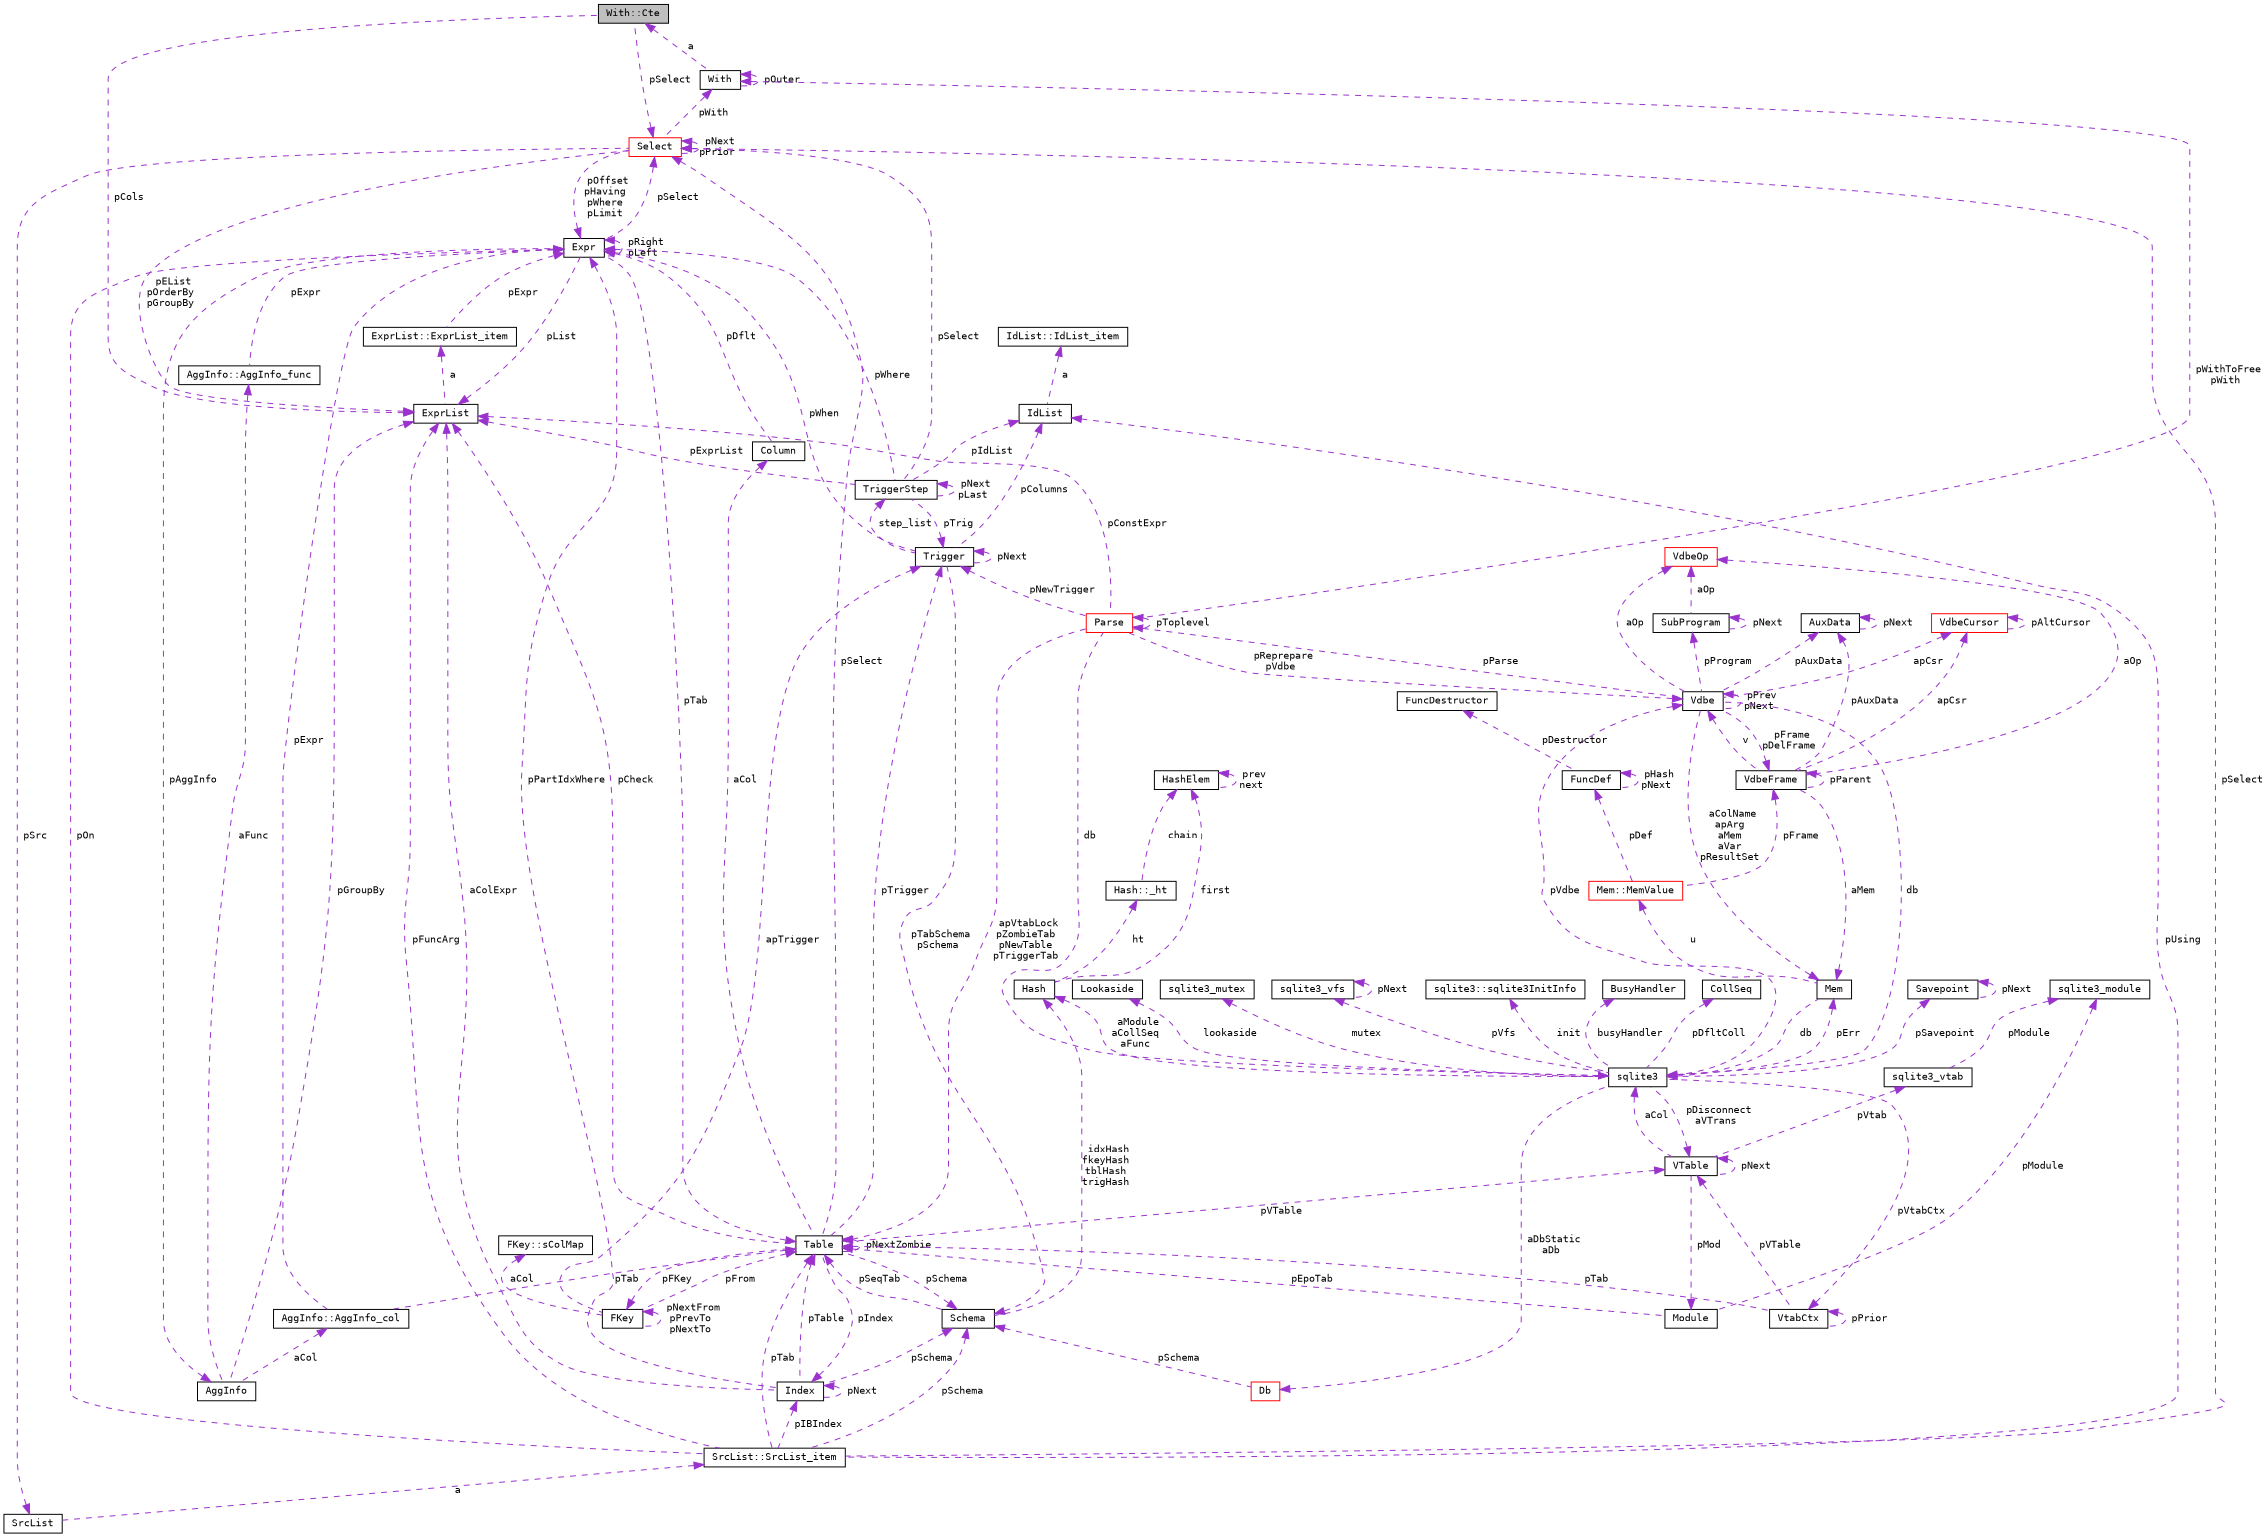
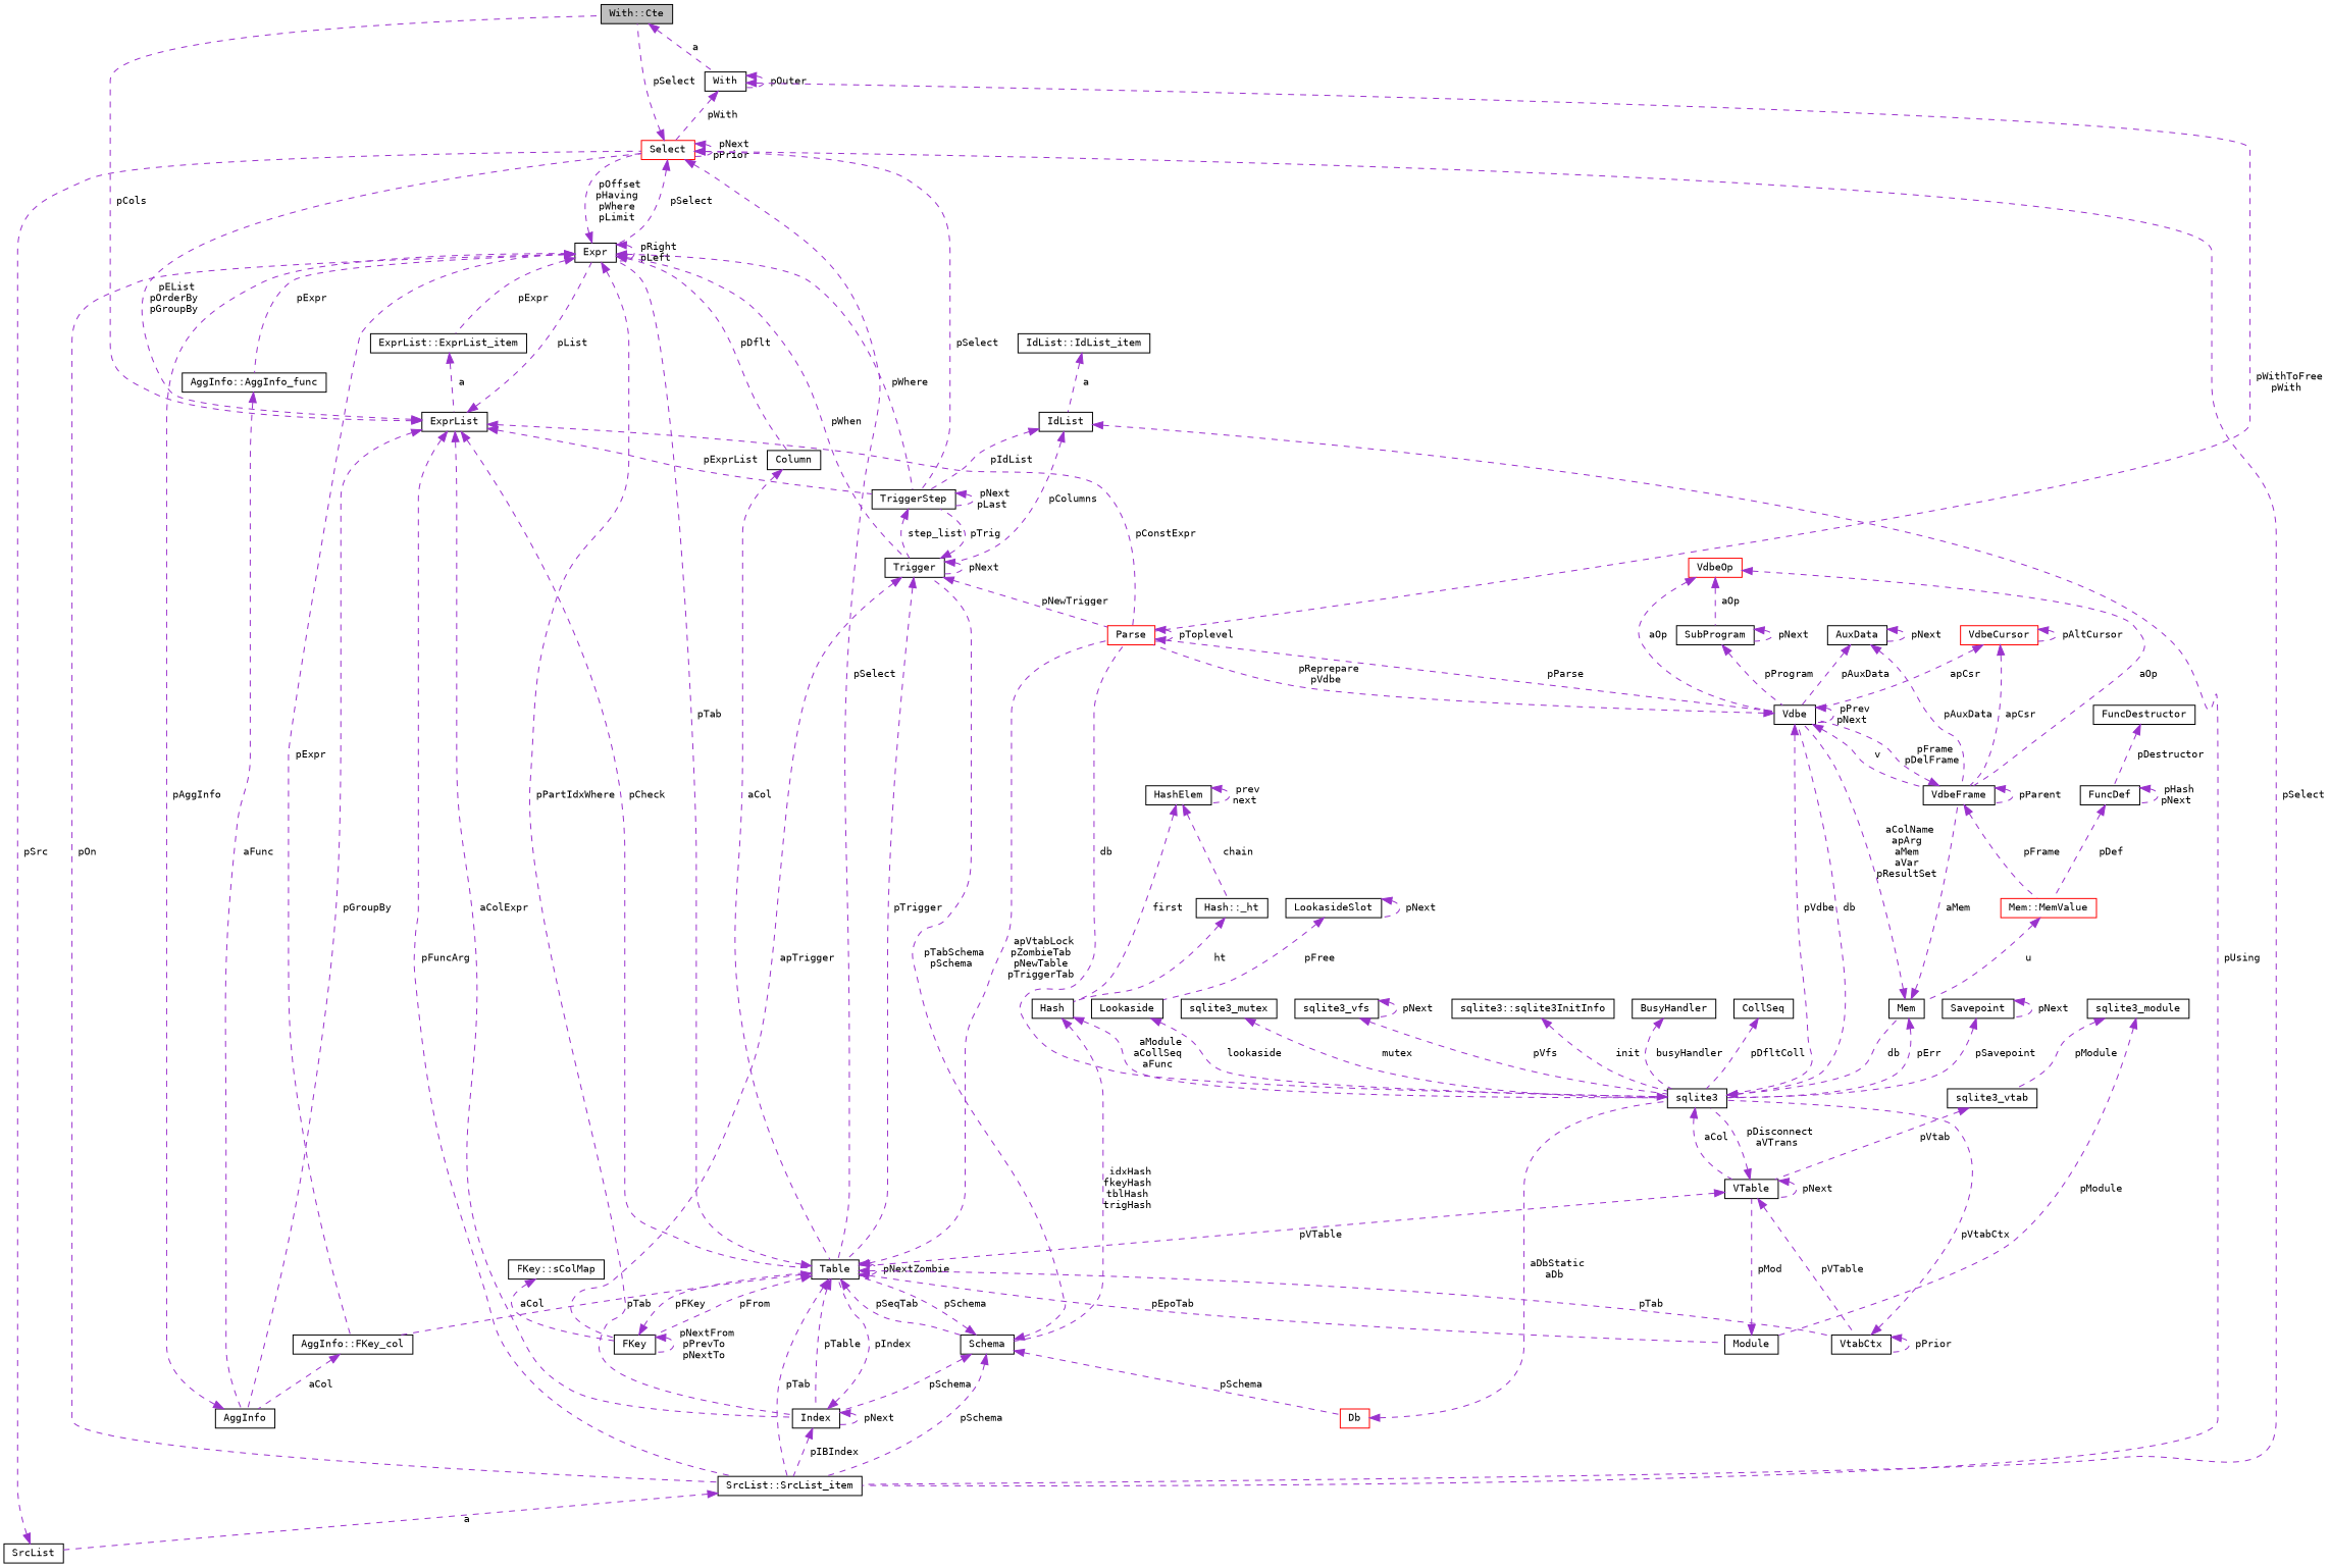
  digraph {
    fontname="DejaVu Sans Mono"
    node [color=black fillcolor=white fontname="DejaVu Sans Mono" fontsize=10 shape=record style=filled]
    edge [color=darkorchid3 dir=back fontname="DejaVu Sans Mono" fontsize=10 labelfontname=Helvetica labelfontsize=10 style=dashed]
    n1 [fillcolor=grey75 fontcolor=black height=0.2 label="With::Cte" width=0.4]
    n2 [height=0.2 label=With width=0.4]
    n3 [color=red height=0.2 label=Select width=0.4]
    n4 [color=red height=0.2 label=Parse width=0.4]
    n5 [height=0.2 label=Expr width=0.4]
    n6 [height=0.2 label=Table width=0.4]
    n7 [height=0.2 label=TriggerStep width=0.4]
    n8 [height=0.2 label="SrcList::SrcList_item" width=0.4]
-   n9 [height=0.2 label="AggInfo::AggInfo_col" width=0.4]
+   n9 [height=0.2 label="AggInfo::FKey_col" width=0.4]
    n10 [height=0.2 label=Column width=0.4]
    n11 [height=0.2 label=Trigger width=0.4]
    n12 [height=0.2 label="ExprList::ExprList_item" width=0.4]
    n13 [height=0.2 label=Index width=0.4]
    n14 [height=0.2 label="AggInfo::AggInfo_func" width=0.4]
    n15 [height=0.2 label=Schema width=0.4]
    n16 [height=0.2 label=FKey width=0.4]
    n17 [height=0.2 label=VtabCtx width=0.4]
    n18 [height=0.2 label=Module width=0.4]
    n19 [height=0.2 label=SrcList width=0.4]
    n20 [height=0.2 label=AggInfo width=0.4]
    n21 [height=0.2 label=ExprList width=0.4]
    n22 [color=red height=0.2 label=Db width=0.4]
    n23 [height=0.2 label=Vdbe width=0.4]
    n24 [height=0.2 label=sqlite3 width=0.4]
    n25 [height=0.2 label=VTable width=0.4]
    n26 [height=0.2 label=Hash width=0.4]
    n27 [height=0.2 label=Mem width=0.4]
    n28 [height=0.2 label="Hash::_ht" width=0.4]
    n29 [height=0.2 label=HashElem width=0.4]
    n30 [height=0.2 label="FKey::sColMap" width=0.4]
    n31 [height=0.2 label=IdList width=0.4]
    n32 [height=0.2 label="IdList::IdList_item" width=0.4]
    n33 [height=0.2 label=VdbeFrame width=0.4]
    n34 [color=red height=0.2 label="Mem::MemValue" width=0.4]
    n35 [height=0.2 label=AuxData width=0.4]
    n36 [height=0.2 label=SubProgram width=0.4]
    n37 [color=red height=0.2 label=VdbeOp width=0.4]
    n38 [color=red height=0.2 label=VdbeCursor width=0.4]
    n39 [height=0.2 label=FuncDef width=0.4]
    n40 [height=0.2 label=FuncDestructor width=0.4]
    n41 [height=0.2 label=Savepoint width=0.4]
    n42 [height=0.2 label=Lookaside width=0.4]
+   n43 [height=0.2 label=LookasideSlot width=0.4]
    n44 [height=0.2 label=sqlite3_mutex width=0.4]
    n45 [height=0.2 label=sqlite3_vfs width=0.4]
    n46 [height=0.2 label="sqlite3::sqlite3InitInfo" width=0.4]
    n47 [height=0.2 label=BusyHandler width=0.4]
    n48 [height=0.2 label=CollSeq width=0.4]
    n49 [height=0.2 label=sqlite3_module width=0.4]
    n50 [height=0.2 label=sqlite3_vtab width=0.4]
    n1 -> n2 [label=" a"]
    n2 -> n2 [label=" pOuter"]
    n2 -> n3 [label=" pWith"]
    n2 -> n4 [label=" pWithToFree\npWith"]
    n3 -> n1 [label=" pSelect"]
    n3 -> n3 [label=" pNext\npPrior"]
    n3 -> n5 [label=" pSelect"]
    n3 -> n6 [label=" pSelect"]
    n3 -> n7 [label=" pSelect"]
    n3 -> n8 [label=" pSelect"]
    n4 -> n4 [label=" pToplevel"]
    n4 -> n23 [label=" pParse"]
    n5 -> n3 [label=" pOffset\npHaving\npWhere\npLimit"]
    n5 -> n5 [label=" pRight\npLeft"]
    n5 -> n7 [label=" pWhere"]
    n5 -> n8 [label=" pOn"]
    n5 -> n9 [label=" pExpr"]
    n5 -> n10 [label=" pDflt"]
    n5 -> n11 [label=" pWhen"]
    n5 -> n12 [label=" pExpr"]
    n5 -> n13 [label=" pPartIdxWhere"]
    n5 -> n14 [label=" pExpr"]
    n6 -> n4 [label=" apVtabLock\npZombieTab\npNewTable\npTriggerTab"]
    n6 -> n5 [label=" pTab"]
    n6 -> n6 [label=" pNextZombie"]
    n6 -> n8 [label=" pTab"]
    n6 -> n9 [label=" pTab"]
    n6 -> n13 [label=" pTable"]
    n6 -> n15 [label=" pSeqTab"]
    n6 -> n16 [label=" pFrom"]
    n6 -> n17 [label=" pTab"]
    n6 -> n18 [label=" pEpoTab"]
    n7 -> n7 [label=" pNext\npLast"]
    n7 -> n11 [label=" step_list"]
    n8 -> n19 [label=" a"]
    n9 -> n20 [label=" aCol"]
    n10 -> n6 [label=" aCol"]
    n11 -> n4 [label=" pNewTrigger"]
    n11 -> n6 [label=" pTrigger"]
    n11 -> n7 [label=" pTrig"]
    n11 -> n11 [label=" pNext"]
    n11 -> n16 [label=" apTrigger"]
    n12 -> n21 [label=" a"]
    n13 -> n6 [label=" pIndex"]
    n13 -> n8 [label=" pIBIndex"]
    n13 -> n13 [label=" pNext"]
    n14 -> n20 [label=" aFunc"]
    n15 -> n6 [label=" pSchema"]
    n15 -> n8 [label=" pSchema"]
    n15 -> n11 [label=" pTabSchema\npSchema"]
    n15 -> n13 [label=" pSchema"]
    n15 -> n22 [label=" pSchema"]
    n16 -> n6 [label=" pFKey"]
    n16 -> n16 [label=" pNextFrom\npPrevTo\npNextTo"]
    n17 -> n17 [label=" pPrior"]
    n17 -> n24 [label=" pVtabCtx"]
    n18 -> n25 [label=" pMod"]
    n19 -> n3 [label=" pSrc"]
    n20 -> n5 [label=" pAggInfo"]
    n21 -> n1 [label=" pCols"]
    n21 -> n3 [label=" pEList\npOrderBy\npGroupBy"]
    n21 -> n4 [label=" pConstExpr"]
    n21 -> n5 [label=" pList"]
    n21 -> n6 [label=" pCheck"]
    n21 -> n7 [label=" pExprList"]
    n21 -> n8 [label=" pFuncArg"]
    n21 -> n13 [label=" aColExpr"]
    n21 -> n20 [label=" pGroupBy"]
    n22 -> n24 [label=" aDbStatic\naDb"]
    n23 -> n4 [label=" pReprepare\npVdbe"]
    n23 -> n23 [label=" pPrev\npNext"]
    n23 -> n24 [label=" pVdbe"]
    n23 -> n33 [label=" v"]
    n24 -> n4 [label=" db"]
    n24 -> n23 [label=" db"]
    n24 -> n25 [label=" aCol"]
    n24 -> n27 [label=" db"]
    n25 -> n6 [label=" pVTable"]
    n25 -> n17 [label=" pVTable"]
    n25 -> n24 [label=" pDisconnect\naVTrans"]
    n25 -> n25 [label=" pNext"]
    n26 -> n15 [label=" idxHash\nfkeyHash\ntblHash\ntrigHash"]
    n26 -> n24 [label=" aModule\naCollSeq\naFunc"]
    n27 -> n23 [label=" aColName\napArg\naMem\naVar\npResultSet"]
    n27 -> n24 [label=" pErr"]
    n27 -> n33 [label=" aMem"]
    n28 -> n26 [label=" ht"]
    n29 -> n26 [label=" first"]
    n29 -> n28 [label=" chain"]
    n29 -> n29 [label=" prev\nnext"]
    n30 -> n16 [label=" aCol"]
    n31 -> n7 [label=" pIdList"]
    n31 -> n8 [label=" pUsing"]
    n31 -> n11 [label=" pColumns"]
    n32 -> n31 [label=" a"]
    n33 -> n23 [label=" pFrame\npDelFrame"]
    n33 -> n33 [label=" pParent"]
    n33 -> n34 [label=" pFrame"]
    n34 -> n27 [label=" u"]
    n35 -> n23 [label=" pAuxData"]
    n35 -> n33 [label=" pAuxData"]
    n35 -> n35 [label=" pNext"]
    n36 -> n23 [label=" pProgram"]
    n36 -> n36 [label=" pNext"]
    n37 -> n23 [label=" aOp"]
    n37 -> n33 [label=" aOp"]
    n37 -> n36 [label=" aOp"]
    n38 -> n23 [label=" apCsr"]
    n38 -> n33 [label=" apCsr"]
    n38 -> n38 [label=" pAltCursor"]
    n39 -> n34 [label=" pDef"]
    n39 -> n39 [label=" pHash\npNext"]
    n40 -> n39 [label=" pDestructor"]
    n41 -> n24 [label=" pSavepoint"]
    n41 -> n41 [label=" pNext"]
    n42 -> n24 [label=" lookaside"]
+   n43 -> n42 [label=" pFree"]
+   n43 -> n43 [label=" pNext"]
    n44 -> n24 [label=" mutex"]
    n45 -> n24 [label=" pVfs"]
    n45 -> n45 [label=" pNext"]
    n46 -> n24 [label=" init"]
    n47 -> n24 [label=" busyHandler"]
    n48 -> n24 [label=" pDfltColl"]
    n49 -> n18 [label=" pModule"]
    n49 -> n50 [label=" pModule"]
    n50 -> n25 [label=" pVtab"]
  }
